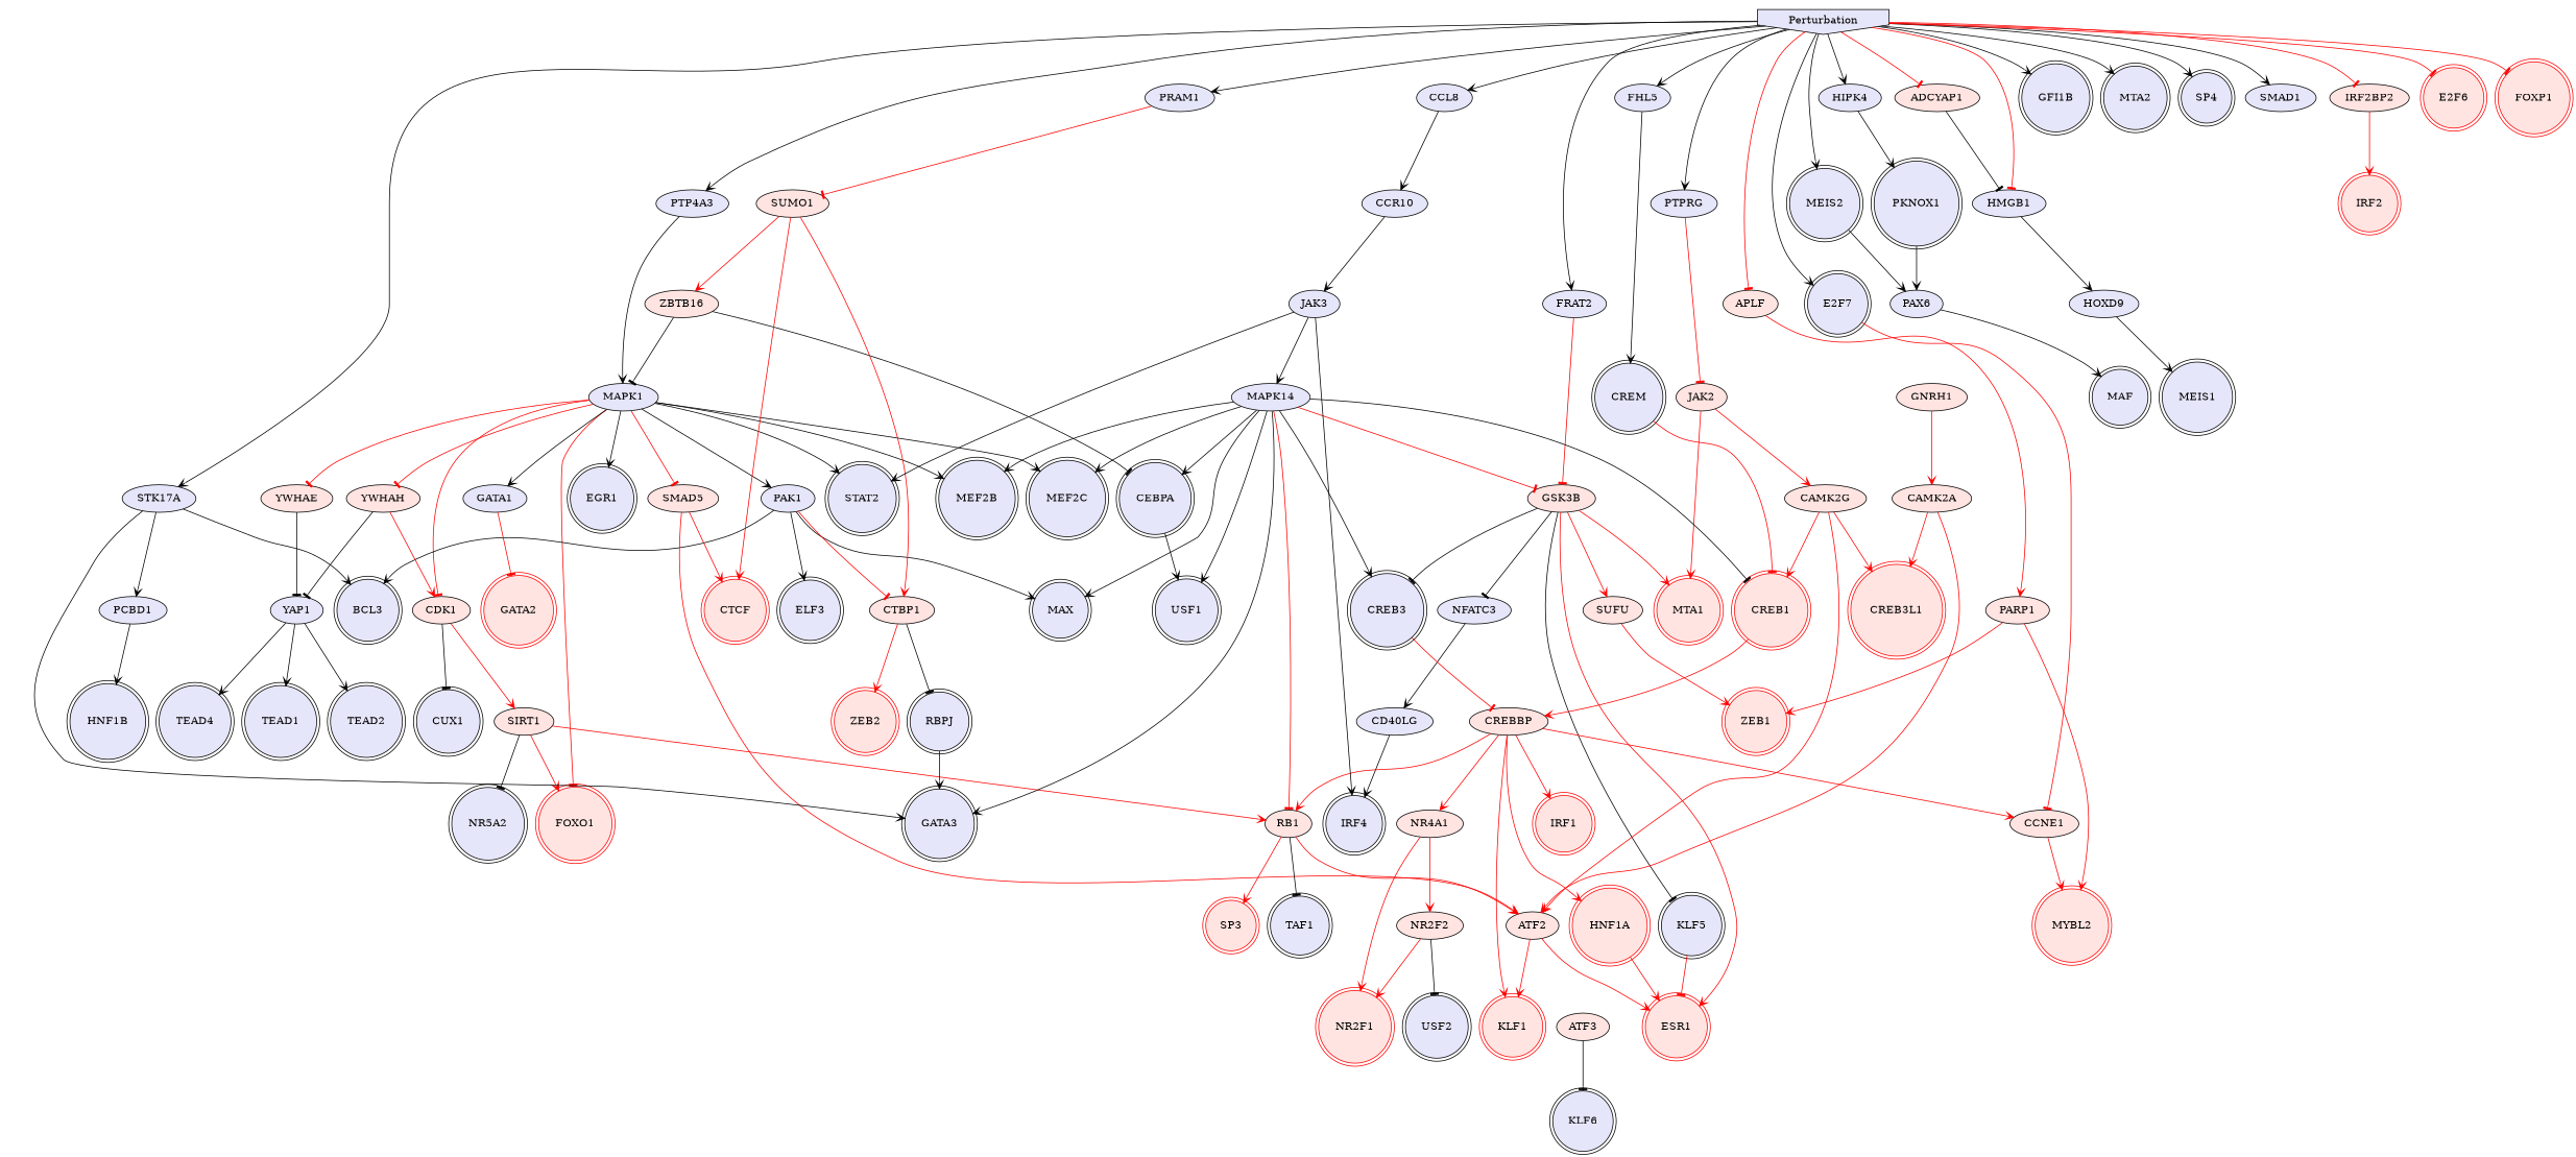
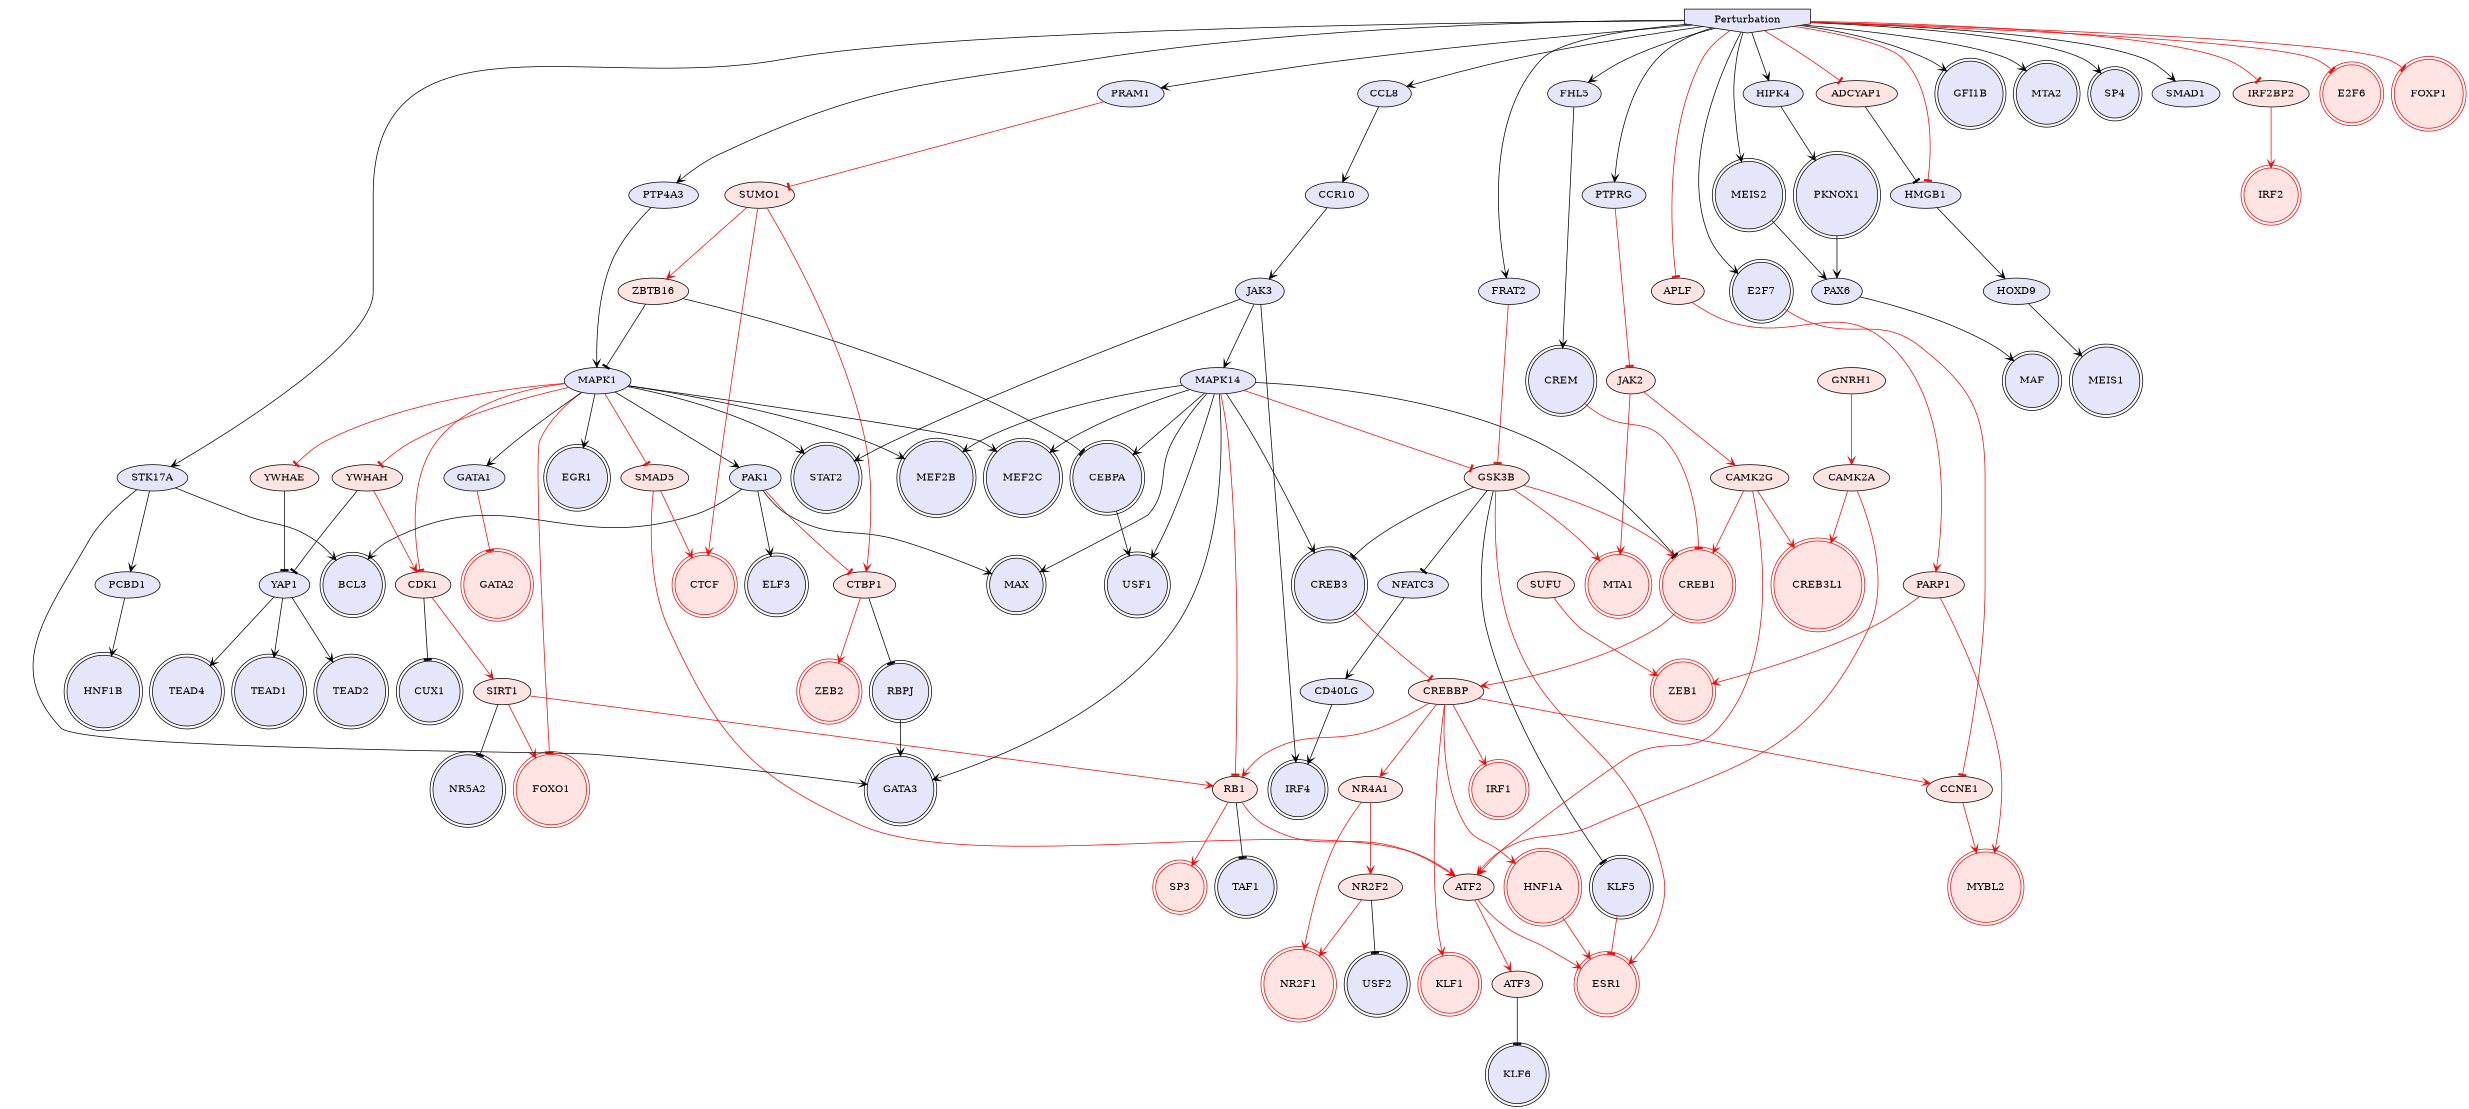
  digraph {
    node [fillcolor=lavender style=filled shape=doublecircle]
    edge [arrowhead=vee color=black penwidth=1]
    MAPK1 [shape=""]
    PAK1 [shape=""]
    EGR1 [color=black]
    STAT2 [color=black]
    MEF2C [color=black]
    MEF2B [color=black]
    CDK1 [fillcolor=mistyrose shape=""]
    YWHAH [fillcolor=mistyrose shape=""]
    FOXO1 [color=red fillcolor=mistyrose]
    GATA1 [shape=""]
    YWHAE [fillcolor=mistyrose shape=""]
    SMAD5 [fillcolor=mistyrose shape=""]
    BCL3 [color=black]
    MAX [color=black]
    ELF3 [color=black]
    CTBP1 [fillcolor=mistyrose shape=""]
    CUX1 [color=black]
    SIRT1 [fillcolor=mistyrose shape=""]
    YAP1 [shape=""]
    GATA2 [color=red fillcolor=mistyrose]
    ATF2 [fillcolor=mistyrose shape=""]
    CTCF [color=red fillcolor=mistyrose]
    RBPJ [color=black]
    ZEB2 [color=red fillcolor=mistyrose]
    PAX6 [shape=""]
    MAF [color=black]
    PKNOX1 [color=black]
    RB1 [fillcolor=mistyrose shape=""]
    NR5A2 [color=black]
    GSK3B [fillcolor=mistyrose shape=""]
    NFATC3 [shape=""]
    KLF5 [color=black]
    CREB3 [color=black]
    ESR1 [color=red fillcolor=mistyrose]
    MTA1 [color=red fillcolor=mistyrose]
    SUFU [fillcolor=mistyrose shape=""]
    CD40LG [shape=""]
    CREBBP [fillcolor=mistyrose shape=""]
    ZEB1 [color=red fillcolor=mistyrose]
    IRF4 [color=black]
    CCNE1 [fillcolor=mistyrose shape=""]
    IRF1 [color=red fillcolor=mistyrose]
    NR4A1 [fillcolor=mistyrose shape=""]
    HNF1A [color=red fillcolor=mistyrose]
    KLF1 [color=red fillcolor=mistyrose]
    TAF1 [color=black]
    SP3 [color=red fillcolor=mistyrose]
    ATF3 [fillcolor=mistyrose shape=""]
    TEAD2 [color=black]
    TEAD4 [color=black]
    TEAD1 [color=black]
    ZBTB16 [fillcolor=mistyrose shape=""]
    CEBPA [color=black]
    USF1 [color=black]
    KLF6 [color=black]
    MEIS2 [color=black]
    GATA3 [color=black]
    NR2F2 [fillcolor=mistyrose shape=""]
    USF2 [color=black]
    NR2F1 [color=red fillcolor=mistyrose]
    ADCYAP1 [fillcolor=mistyrose shape=""]
    HMGB1 [shape=""]
    HOXD9 [shape=""]
    MEIS1 [color=black]
    PCBD1 [shape=""]
    HNF1B [color=black]
    STK17A [shape=""]
    FHL5 [shape=""]
    CREM [color=black]
    CREB1 [color=red fillcolor=mistyrose]
    HIPK4 [shape=""]
    Perturbation [color=black shape=invhouse]
    E2F7 [color=black]
    FRAT2 [shape=""]
    GFI1B [color=black]
    MTA2 [color=black]
    PRAM1 [shape=""]
    SP4 [color=black]
    n79 [label=SMAD1 shape=""]
    APLF [fillcolor=mistyrose shape=""]
    IRF2BP2 [fillcolor=mistyrose shape=""]
    E2F6 [color=red fillcolor=mistyrose]
    FOXP1 [color=red fillcolor=mistyrose]
    CCL8 [shape=""]
    PTP4A3 [shape=""]
    PTPRG [shape=""]
    SUMO1 [fillcolor=mistyrose shape=""]
    PARP1 [fillcolor=mistyrose shape=""]
    GNRH1 [fillcolor=mistyrose shape=""]
    CAMK2A [fillcolor=mistyrose shape=""]
    IRF2 [color=red fillcolor=mistyrose]
    CCR10 [shape=""]
    JAK2 [fillcolor=mistyrose shape=""]
    MYBL2 [color=red fillcolor=mistyrose]
    CREB3L1 [color=red fillcolor=mistyrose]
    MAPK14 [shape=""]
    JAK3 [shape=""]
    CAMK2G [fillcolor=mistyrose shape=""]
    MAPK1 -> PAK1
    MAPK1 -> EGR1
    MAPK1 -> STAT2
    MAPK1 -> MEF2C
    MAPK1 -> MEF2B
    MAPK1 -> CDK1 [arrowhead=tee color=red]
    MAPK1 -> YWHAH [arrowhead=tee color=red]
    MAPK1 -> FOXO1 [arrowhead=tee color=red]
    MAPK1 -> GATA1
    MAPK1 -> YWHAE [arrowhead=tee color=red]
    MAPK1 -> SMAD5 [arrowhead=tee color=red]
    PAK1 -> BCL3
    PAK1 -> MAX
    PAK1 -> ELF3
    PAK1 -> CTBP1 [arrowhead=tee color=red]
    CDK1 -> CUX1 [arrowhead=tee]
    CDK1 -> SIRT1 [color=red]
    YWHAH -> CDK1 [color=red]
    YWHAH -> YAP1 [arrowhead=tee]
    GATA1 -> GATA2 [arrowhead=tee color=red]
    YWHAE -> YAP1 [arrowhead=tee]
    SMAD5 -> ATF2 [color=red]
    SMAD5 -> CTCF [color=red]
    CTBP1 -> RBPJ [arrowhead=tee]
    CTBP1 -> ZEB2 [color=red]
    SIRT1 -> FOXO1 [color=red]
    SIRT1 -> RB1 [color=red]
    SIRT1 -> NR5A2 [arrowhead=tee]
    YAP1 -> TEAD2
    YAP1 -> TEAD4
    YAP1 -> TEAD1
    ATF2 -> ESR1 [color=red]
-   ATF2 -> KLF1 [color=red]
+   ATF2 -> ATF3 [color=red]
    RBPJ -> GATA3
    PAX6 -> MAF
    PKNOX1 -> PAX6
    RB1 -> ATF2 [color=red]
    RB1 -> TAF1 [arrowhead=tee]
    RB1 -> SP3 [color=red]
    GSK3B -> NFATC3 [arrowhead=tee]
    GSK3B -> KLF5 [arrowhead=tee]
    GSK3B -> CREB3 [arrowhead=tee]
    GSK3B -> ESR1 [color=red]
    GSK3B -> MTA1 [color=red]
-   GSK3B -> SUFU [color=red]
+   GSK3B -> CREB1 [color=red]
    NFATC3 -> CD40LG
    KLF5 -> ESR1 [arrowhead=tee color=red]
    CREB3 -> CREBBP [arrowhead=tee color=red]
    SUFU -> ZEB1 [color=red]
    CD40LG -> IRF4
    CREBBP -> RB1 [color=red]
    CREBBP -> CCNE1 [color=red]
    CREBBP -> IRF1 [color=red]
    CREBBP -> NR4A1 [color=red]
    CREBBP -> HNF1A [color=red]
    CREBBP -> KLF1 [color=red]
    CCNE1 -> MYBL2 [color=red]
    NR4A1 -> NR2F2 [color=red]
    NR4A1 -> NR2F1 [color=red]
    HNF1A -> ESR1 [color=red]
    ATF3 -> KLF6 [arrowhead=tee]
    ZBTB16 -> MAPK1 [arrowhead=tee]
    ZBTB16 -> CEBPA [arrowhead=tee]
    CEBPA -> USF1
    MEIS2 -> PAX6
    NR2F2 -> USF2 [arrowhead=tee]
    NR2F2 -> NR2F1 [color=red]
    ADCYAP1 -> HMGB1 [arrowhead=tee]
    HMGB1 -> HOXD9
    HOXD9 -> MEIS1
    PCBD1 -> HNF1B
    STK17A -> BCL3
    STK17A -> GATA3
    STK17A -> PCBD1
    FHL5 -> CREM
    CREM -> CREB1 [arrowhead=tee color=red]
    CREB1 -> CREBBP [color=red]
    HIPK4 -> PKNOX1
    Perturbation -> MEIS2
    Perturbation -> ADCYAP1 [arrowhead=tee color=red]
    Perturbation -> HMGB1 [arrowhead=tee color=red]
    Perturbation -> STK17A
    Perturbation -> FHL5
    Perturbation -> HIPK4
    Perturbation -> E2F7
    Perturbation -> FRAT2
    Perturbation -> GFI1B
    Perturbation -> MTA2
    Perturbation -> PRAM1
    Perturbation -> SP4
    Perturbation -> n79
    Perturbation -> APLF [arrowhead=tee color=red]
    Perturbation -> IRF2BP2 [arrowhead=tee color=red]
    Perturbation -> E2F6 [arrowhead=tee color=red]
    Perturbation -> FOXP1 [arrowhead=tee color=red]
    Perturbation -> CCL8
    Perturbation -> PTP4A3
    Perturbation -> PTPRG
    E2F7 -> CCNE1 [arrowhead=tee color=red]
    FRAT2 -> GSK3B [arrowhead=tee color=red]
    PRAM1 -> SUMO1 [arrowhead=tee color=red]
    APLF -> PARP1 [color=red]
    IRF2BP2 -> IRF2 [color=red]
    CCL8 -> CCR10
    PTP4A3 -> MAPK1
    PTPRG -> JAK2 [arrowhead=tee color=red]
    SUMO1 -> CTBP1 [color=red]
    SUMO1 -> CTCF [color=red]
    SUMO1 -> ZBTB16 [color=red]
    PARP1 -> ZEB1 [color=red]
    PARP1 -> MYBL2 [color=red]
    GNRH1 -> CAMK2A [color=red]
    CAMK2A -> ATF2 [color=red]
    CAMK2A -> CREB3L1 [color=red]
    CCR10 -> JAK3
    JAK2 -> MTA1 [color=red]
    JAK2 -> CAMK2G [color=red]
    MAPK14 -> MEF2C
    MAPK14 -> MEF2B
    MAPK14 -> MAX
    MAPK14 -> RB1 [arrowhead=tee color=red]
    MAPK14 -> GSK3B [arrowhead=tee color=red]
    MAPK14 -> CREB3
    MAPK14 -> CEBPA
    MAPK14 -> USF1
    MAPK14 -> GATA3
    MAPK14 -> CREB1 [arrowhead=tee]
    JAK3 -> STAT2
    JAK3 -> IRF4
    JAK3 -> MAPK14
    CAMK2G -> ATF2 [color=red]
    CAMK2G -> CREB1 [color=red]
    CAMK2G -> CREB3L1 [color=red]
  }
